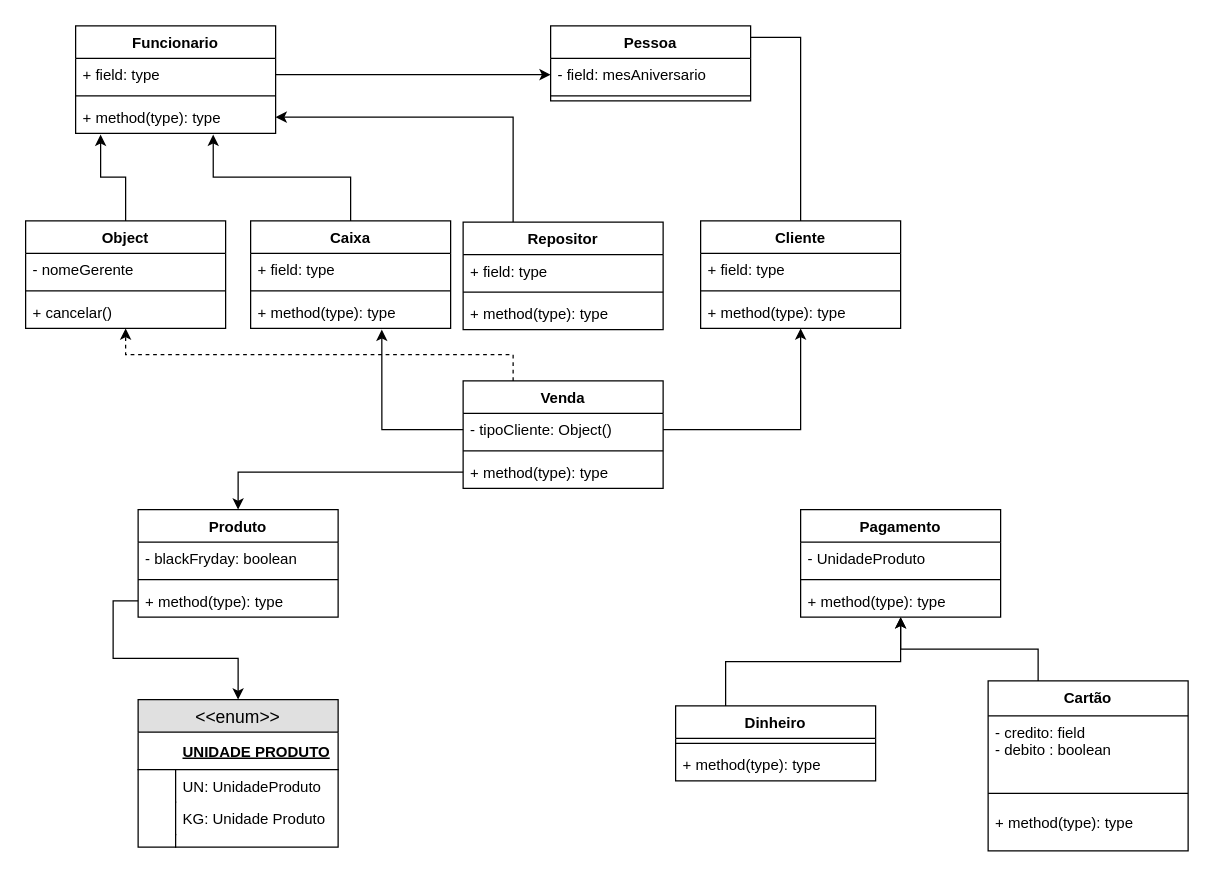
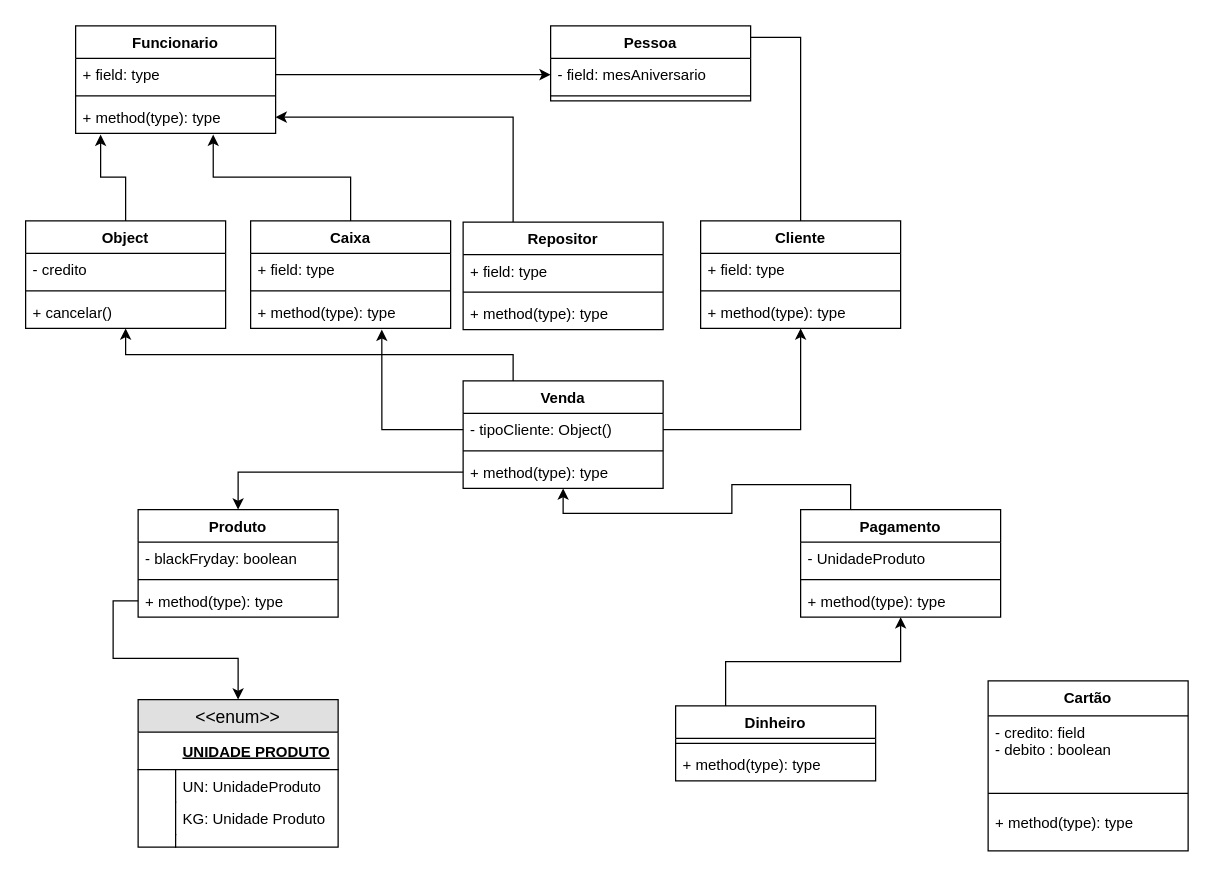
  <mxCell id="0" />
  <mxCell id="1" parent="0" />
  <mxCell id="2" value="Funcionario" style="swimlane;fontStyle=1;align=center;verticalAlign=top;childLayout=stackLayout;horizontal=1;startSize=26;horizontalStack=0;resizeParent=1;resizeParentMax=0;resizeLast=0;collapsible=1;marginBottom=0;" vertex="1" parent="1"><mxGeometry x="60" y="20" width="160" height="86" as="geometry" /></mxCell>
  <mxCell id="3" value="+ field: type" style="text;strokeColor=none;fillColor=none;align=left;verticalAlign=top;spacingLeft=4;spacingRight=4;overflow=hidden;rotatable=0;points=[[0,0.5],[1,0.5]];portConstraint=eastwest;" vertex="1" parent="2"><mxGeometry y="26" width="160" height="26" as="geometry" /></mxCell>
  <mxCell id="4" value="" style="line;strokeWidth=1;fillColor=none;align=left;verticalAlign=middle;spacingTop=-1;spacingLeft=3;spacingRight=3;rotatable=0;labelPosition=right;points=[];portConstraint=eastwest;" vertex="1" parent="2"><mxGeometry y="52" width="160" height="8" as="geometry" /></mxCell>
  <mxCell id="5" value="+ method(type): type" style="text;strokeColor=none;fillColor=none;align=left;verticalAlign=top;spacingLeft=4;spacingRight=4;overflow=hidden;rotatable=0;points=[[0,0.5],[1,0.5]];portConstraint=eastwest;" vertex="1" parent="2"><mxGeometry y="60" width="160" height="26" as="geometry" /></mxCell>
  <mxCell id="6" style="edgeStyle=orthogonalEdgeStyle;rounded=0;orthogonalLoop=1;jettySize=auto;html=1;exitX=0.5;exitY=0;exitDx=0;exitDy=0;entryX=0.688;entryY=1.038;entryDx=0;entryDy=0;entryPerimeter=0;" edge="1" parent="1" source="7" target="5"><mxGeometry relative="1" as="geometry" /></mxCell>
  <mxCell id="7" value="Caixa" style="swimlane;fontStyle=1;align=center;verticalAlign=top;childLayout=stackLayout;horizontal=1;startSize=26;horizontalStack=0;resizeParent=1;resizeParentMax=0;resizeLast=0;collapsible=1;marginBottom=0;" vertex="1" parent="1"><mxGeometry x="200" y="176" width="160" height="86" as="geometry" /></mxCell>
  <mxCell id="8" value="+ field: type" style="text;strokeColor=none;fillColor=none;align=left;verticalAlign=top;spacingLeft=4;spacingRight=4;overflow=hidden;rotatable=0;points=[[0,0.5],[1,0.5]];portConstraint=eastwest;" vertex="1" parent="7"><mxGeometry y="26" width="160" height="26" as="geometry" /></mxCell>
  <mxCell id="9" value="" style="line;strokeWidth=1;fillColor=none;align=left;verticalAlign=middle;spacingTop=-1;spacingLeft=3;spacingRight=3;rotatable=0;labelPosition=right;points=[];portConstraint=eastwest;" vertex="1" parent="7"><mxGeometry y="52" width="160" height="8" as="geometry" /></mxCell>
  <mxCell id="10" value="+ method(type): type" style="text;strokeColor=none;fillColor=none;align=left;verticalAlign=top;spacingLeft=4;spacingRight=4;overflow=hidden;rotatable=0;points=[[0,0.5],[1,0.5]];portConstraint=eastwest;" vertex="1" parent="7"><mxGeometry y="60" width="160" height="26" as="geometry" /></mxCell>
  <mxCell id="11" value="Produto&#10;" style="swimlane;fontStyle=1;align=center;verticalAlign=top;childLayout=stackLayout;horizontal=1;startSize=26;horizontalStack=0;resizeParent=1;resizeParentMax=0;resizeLast=0;collapsible=1;marginBottom=0;" vertex="1" parent="1"><mxGeometry x="110" y="407" width="160" height="86" as="geometry" /></mxCell>
  <mxCell id="12" value="- blackFryday: boolean" style="text;strokeColor=none;fillColor=none;align=left;verticalAlign=top;spacingLeft=4;spacingRight=4;overflow=hidden;rotatable=0;points=[[0,0.5],[1,0.5]];portConstraint=eastwest;" vertex="1" parent="11"><mxGeometry y="26" width="160" height="26" as="geometry" /></mxCell>
  <mxCell id="13" value="" style="line;strokeWidth=1;fillColor=none;align=left;verticalAlign=middle;spacingTop=-1;spacingLeft=3;spacingRight=3;rotatable=0;labelPosition=right;points=[];portConstraint=eastwest;" vertex="1" parent="11"><mxGeometry y="52" width="160" height="8" as="geometry" /></mxCell>
  <mxCell id="14" value="+ method(type): type" style="text;strokeColor=none;fillColor=none;align=left;verticalAlign=top;spacingLeft=4;spacingRight=4;overflow=hidden;rotatable=0;points=[[0,0.5],[1,0.5]];portConstraint=eastwest;" vertex="1" parent="11"><mxGeometry y="60" width="160" height="26" as="geometry" /></mxCell>
  <mxCell id="15" style="edgeStyle=orthogonalEdgeStyle;rounded=0;orthogonalLoop=1;jettySize=auto;html=1;exitX=0.25;exitY=0;exitDx=0;exitDy=0;" edge="1" parent="1" source="16" target="5"><mxGeometry relative="1" as="geometry" /></mxCell>
  <mxCell id="16" value="Repositor&#10;" style="swimlane;fontStyle=1;align=center;verticalAlign=top;childLayout=stackLayout;horizontal=1;startSize=26;horizontalStack=0;resizeParent=1;resizeParentMax=0;resizeLast=0;collapsible=1;marginBottom=0;" vertex="1" parent="1"><mxGeometry x="370" y="177" width="160" height="86" as="geometry" /></mxCell>
  <mxCell id="17" value="+ field: type" style="text;strokeColor=none;fillColor=none;align=left;verticalAlign=top;spacingLeft=4;spacingRight=4;overflow=hidden;rotatable=0;points=[[0,0.5],[1,0.5]];portConstraint=eastwest;" vertex="1" parent="16"><mxGeometry y="26" width="160" height="26" as="geometry" /></mxCell>
  <mxCell id="18" value="" style="line;strokeWidth=1;fillColor=none;align=left;verticalAlign=middle;spacingTop=-1;spacingLeft=3;spacingRight=3;rotatable=0;labelPosition=right;points=[];portConstraint=eastwest;" vertex="1" parent="16"><mxGeometry y="52" width="160" height="8" as="geometry" /></mxCell>
  <mxCell id="19" value="+ method(type): type" style="text;strokeColor=none;fillColor=none;align=left;verticalAlign=top;spacingLeft=4;spacingRight=4;overflow=hidden;rotatable=0;points=[[0,0.5],[1,0.5]];portConstraint=eastwest;" vertex="1" parent="16"><mxGeometry y="60" width="160" height="26" as="geometry" /></mxCell>
  <mxCell id="20" style="edgeStyle=orthogonalEdgeStyle;rounded=0;orthogonalLoop=1;jettySize=auto;html=1;exitX=0.5;exitY=0;exitDx=0;exitDy=0;entryX=0.994;entryY=0.151;entryDx=0;entryDy=0;entryPerimeter=0;" edge="1" parent="1" source="21" target="30"><mxGeometry relative="1" as="geometry" /></mxCell>
  <mxCell id="21" value="Cliente&#10;" style="swimlane;fontStyle=1;align=center;verticalAlign=top;childLayout=stackLayout;horizontal=1;startSize=26;horizontalStack=0;resizeParent=1;resizeParentMax=0;resizeLast=0;collapsible=1;marginBottom=0;" vertex="1" parent="1"><mxGeometry x="560" y="176" width="160" height="86" as="geometry" /></mxCell>
  <mxCell id="22" value="+ field: type" style="text;strokeColor=none;fillColor=none;align=left;verticalAlign=top;spacingLeft=4;spacingRight=4;overflow=hidden;rotatable=0;points=[[0,0.5],[1,0.5]];portConstraint=eastwest;" vertex="1" parent="21"><mxGeometry y="26" width="160" height="26" as="geometry" /></mxCell>
  <mxCell id="23" value="" style="line;strokeWidth=1;fillColor=none;align=left;verticalAlign=middle;spacingTop=-1;spacingLeft=3;spacingRight=3;rotatable=0;labelPosition=right;points=[];portConstraint=eastwest;" vertex="1" parent="21"><mxGeometry y="52" width="160" height="8" as="geometry" /></mxCell>
  <mxCell id="24" value="+ method(type): type" style="text;strokeColor=none;fillColor=none;align=left;verticalAlign=top;spacingLeft=4;spacingRight=4;overflow=hidden;rotatable=0;points=[[0,0.5],[1,0.5]];portConstraint=eastwest;" vertex="1" parent="21"><mxGeometry y="60" width="160" height="26" as="geometry" /></mxCell>
- <mxCell id="25" style="edgeStyle=orthogonalEdgeStyle;rounded=0;orthogonalLoop=1;jettySize=auto;html=1;exitX=0.25;exitY=0;exitDx=0;exitDy=0;dashed=1;" edge="1" parent="1" source="26" target="34"><mxGeometry relative="1" as="geometry" /></mxCell>
+ <mxCell id="25" style="edgeStyle=orthogonalEdgeStyle;rounded=0;orthogonalLoop=1;jettySize=auto;html=1;exitX=0.25;exitY=0;exitDx=0;exitDy=0;" edge="1" parent="1" source="26" target="34"><mxGeometry relative="1" as="geometry" /></mxCell>
  <mxCell id="26" value="Venda" style="swimlane;fontStyle=1;align=center;verticalAlign=top;childLayout=stackLayout;horizontal=1;startSize=26;horizontalStack=0;resizeParent=1;resizeParentMax=0;resizeLast=0;collapsible=1;marginBottom=0;" vertex="1" parent="1"><mxGeometry x="370" y="304" width="160" height="86" as="geometry" /></mxCell>
  <mxCell id="27" value="- tipoCliente: Object()" style="text;strokeColor=none;fillColor=none;align=left;verticalAlign=top;spacingLeft=4;spacingRight=4;overflow=hidden;rotatable=0;points=[[0,0.5],[1,0.5]];portConstraint=eastwest;" vertex="1" parent="26"><mxGeometry y="26" width="160" height="26" as="geometry" /></mxCell>
  <mxCell id="28" value="" style="line;strokeWidth=1;fillColor=none;align=left;verticalAlign=middle;spacingTop=-1;spacingLeft=3;spacingRight=3;rotatable=0;labelPosition=right;points=[];portConstraint=eastwest;" vertex="1" parent="26"><mxGeometry y="52" width="160" height="8" as="geometry" /></mxCell>
  <mxCell id="29" value="+ method(type): type" style="text;strokeColor=none;fillColor=none;align=left;verticalAlign=top;spacingLeft=4;spacingRight=4;overflow=hidden;rotatable=0;points=[[0,0.5],[1,0.5]];portConstraint=eastwest;" vertex="1" parent="26"><mxGeometry y="60" width="160" height="26" as="geometry" /></mxCell>
  <mxCell id="30" value="Pessoa&#10;" style="swimlane;fontStyle=1;align=center;verticalAlign=top;childLayout=stackLayout;horizontal=1;startSize=26;horizontalStack=0;resizeParent=1;resizeParentMax=0;resizeLast=0;collapsible=1;marginBottom=0;" vertex="1" parent="1"><mxGeometry x="440" y="20" width="160" height="60" as="geometry" /></mxCell>
  <mxCell id="31" value="- field: mesAniversario&#10;&#10;" style="text;strokeColor=none;fillColor=none;align=left;verticalAlign=top;spacingLeft=4;spacingRight=4;overflow=hidden;rotatable=0;points=[[0,0.5],[1,0.5]];portConstraint=eastwest;" vertex="1" parent="30"><mxGeometry y="26" width="160" height="26" as="geometry" /></mxCell>
  <mxCell id="32" value="" style="line;strokeWidth=1;fillColor=none;align=left;verticalAlign=middle;spacingTop=-1;spacingLeft=3;spacingRight=3;rotatable=0;labelPosition=right;points=[];portConstraint=eastwest;" vertex="1" parent="30"><mxGeometry y="52" width="160" height="8" as="geometry" /></mxCell>
  <mxCell id="33" style="edgeStyle=orthogonalEdgeStyle;rounded=0;orthogonalLoop=1;jettySize=auto;html=1;exitX=0.5;exitY=0;exitDx=0;exitDy=0;entryX=0.125;entryY=1.038;entryDx=0;entryDy=0;entryPerimeter=0;" edge="1" parent="1" source="34" target="5"><mxGeometry relative="1" as="geometry" /></mxCell>
  <mxCell id="34" value="Object&#10;&#10;" style="swimlane;fontStyle=1;align=center;verticalAlign=top;childLayout=stackLayout;horizontal=1;startSize=26;horizontalStack=0;resizeParent=1;resizeParentMax=0;resizeLast=0;collapsible=1;marginBottom=0;" vertex="1" parent="1"><mxGeometry y="176" width="160" height="86" as="geometry" x="20" /></mxCell>
- <mxCell id="35" value="- nomeGerente" style="text;strokeColor=none;fillColor=none;align=left;verticalAlign=top;spacingLeft=4;spacingRight=4;overflow=hidden;rotatable=0;points=[[0,0.5],[1,0.5]];portConstraint=eastwest;" vertex="1" parent="34"><mxGeometry y="26" width="160" height="26" as="geometry" /></mxCell>
+ <mxCell id="35" value="- credito" style="text;strokeColor=none;fillColor=none;align=left;verticalAlign=top;spacingLeft=4;spacingRight=4;overflow=hidden;rotatable=0;points=[[0,0.5],[1,0.5]];portConstraint=eastwest;" vertex="1" parent="34"><mxGeometry y="26" width="160" height="26" as="geometry" /></mxCell>
  <mxCell id="36" value="" style="line;strokeWidth=1;fillColor=none;align=left;verticalAlign=middle;spacingTop=-1;spacingLeft=3;spacingRight=3;rotatable=0;labelPosition=right;points=[];portConstraint=eastwest;" vertex="1" parent="34"><mxGeometry y="52" width="160" height="8" as="geometry" /></mxCell>
  <mxCell id="37" value="+ cancelar()" style="text;strokeColor=none;fillColor=none;align=left;verticalAlign=top;spacingLeft=4;spacingRight=4;overflow=hidden;rotatable=0;points=[[0,0.5],[1,0.5]];portConstraint=eastwest;" vertex="1" parent="34"><mxGeometry y="60" width="160" height="26" as="geometry" /></mxCell>
  <mxCell id="38" style="edgeStyle=orthogonalEdgeStyle;rounded=0;orthogonalLoop=1;jettySize=auto;html=1;exitX=1;exitY=0.5;exitDx=0;exitDy=0;entryX=0;entryY=0.5;entryDx=0;entryDy=0;" edge="1" parent="1" source="3" target="31"><mxGeometry relative="1" as="geometry" /></mxCell>
  <mxCell id="39" style="edgeStyle=orthogonalEdgeStyle;rounded=0;orthogonalLoop=1;jettySize=auto;html=1;exitX=0;exitY=0.5;exitDx=0;exitDy=0;entryX=0.656;entryY=1.038;entryDx=0;entryDy=0;entryPerimeter=0;" edge="1" parent="1" source="27" target="10"><mxGeometry relative="1" as="geometry" /></mxCell>
  <mxCell id="40" style="edgeStyle=orthogonalEdgeStyle;rounded=0;orthogonalLoop=1;jettySize=auto;html=1;exitX=0;exitY=0.5;exitDx=0;exitDy=0;" edge="1" parent="1" source="29" target="11"><mxGeometry relative="1" as="geometry" /></mxCell>
  <mxCell id="41" value="&lt;&lt;enum&gt;&gt;" style="swimlane;fontStyle=0;childLayout=stackLayout;horizontal=1;startSize=26;fillColor=#e0e0e0;horizontalStack=0;resizeParent=1;resizeParentMax=0;resizeLast=0;collapsible=1;marginBottom=0;swimlaneFillColor=#ffffff;align=center;fontSize=14;" vertex="1" parent="1"><mxGeometry x="110" y="559" width="160" height="118" as="geometry" /></mxCell>
  <mxCell id="42" value="UNIDADE PRODUTO" style="shape=partialRectangle;top=0;left=0;right=0;bottom=1;align=left;verticalAlign=middle;fillColor=none;spacingLeft=34;spacingRight=4;overflow=hidden;rotatable=0;points=[[0,0.5],[1,0.5]];portConstraint=eastwest;dropTarget=0;fontStyle=5;fontSize=12;" vertex="1" parent="41"><mxGeometry y="26" width="160" height="30" as="geometry" /></mxCell>
  <mxCell id="43" value="UN: UnidadeProduto&#10;&#10;" style="shape=partialRectangle;top=0;left=0;right=0;bottom=0;align=left;verticalAlign=top;fillColor=none;spacingLeft=34;spacingRight=4;overflow=hidden;rotatable=0;points=[[0,0.5],[1,0.5]];portConstraint=eastwest;dropTarget=0;fontSize=12;" vertex="1" parent="41"><mxGeometry y="56" width="160" height="26" as="geometry" /></mxCell>
  <mxCell id="44" value="" style="shape=partialRectangle;top=0;left=0;bottom=0;fillColor=none;align=left;verticalAlign=top;spacingLeft=4;spacingRight=4;overflow=hidden;rotatable=0;points=[];portConstraint=eastwest;part=1;fontSize=12;" vertex="1" connectable="0" parent="43"><mxGeometry width="30" height="26" as="geometry" /></mxCell>
  <mxCell id="45" value="KG: Unidade Produto&#10;&#10;" style="shape=partialRectangle;top=0;left=0;right=0;bottom=0;align=left;verticalAlign=top;fillColor=none;spacingLeft=34;spacingRight=4;overflow=hidden;rotatable=0;points=[[0,0.5],[1,0.5]];portConstraint=eastwest;dropTarget=0;fontSize=12;" vertex="1" parent="41"><mxGeometry y="82" width="160" height="26" as="geometry" /></mxCell>
  <mxCell id="46" value="" style="shape=partialRectangle;top=0;left=0;bottom=0;fillColor=none;align=left;verticalAlign=top;spacingLeft=4;spacingRight=4;overflow=hidden;rotatable=0;points=[];portConstraint=eastwest;part=1;fontSize=12;" vertex="1" connectable="0" parent="45"><mxGeometry width="30" height="26" as="geometry" /></mxCell>
  <mxCell id="47" value="" style="shape=partialRectangle;top=0;left=0;right=0;bottom=0;align=left;verticalAlign=top;fillColor=none;spacingLeft=34;spacingRight=4;overflow=hidden;rotatable=0;points=[[0,0.5],[1,0.5]];portConstraint=eastwest;dropTarget=0;fontSize=12;" vertex="1" parent="41"><mxGeometry y="108" width="160" height="10" as="geometry" /></mxCell>
  <mxCell id="48" value="" style="shape=partialRectangle;top=0;left=0;bottom=0;fillColor=none;align=left;verticalAlign=top;spacingLeft=4;spacingRight=4;overflow=hidden;rotatable=0;points=[];portConstraint=eastwest;part=1;fontSize=12;" vertex="1" connectable="0" parent="47"><mxGeometry width="30" height="10" as="geometry" /></mxCell>
  <mxCell id="49" style="edgeStyle=orthogonalEdgeStyle;rounded=0;orthogonalLoop=1;jettySize=auto;html=1;exitX=0;exitY=0.5;exitDx=0;exitDy=0;" edge="1" parent="1" source="14" target="41"><mxGeometry relative="1" as="geometry" /></mxCell>
  <mxCell id="50" style="edgeStyle=orthogonalEdgeStyle;rounded=0;orthogonalLoop=1;jettySize=auto;html=1;exitX=1;exitY=0.5;exitDx=0;exitDy=0;" edge="1" parent="1" source="27" target="21"><mxGeometry relative="1" as="geometry" /></mxCell>
  <mxCell id="51" style="edgeStyle=orthogonalEdgeStyle;rounded=0;orthogonalLoop=1;jettySize=auto;html=1;exitX=0.25;exitY=0;exitDx=0;exitDy=0;" edge="1" parent="1" source="52" target="61"><mxGeometry relative="1" as="geometry" /></mxCell>
  <mxCell id="52" value="Dinheiro" style="swimlane;fontStyle=1;align=center;verticalAlign=top;childLayout=stackLayout;horizontal=1;startSize=26;horizontalStack=0;resizeParent=1;resizeParentMax=0;resizeLast=0;collapsible=1;marginBottom=0;" vertex="1" parent="1"><mxGeometry x="540" y="564" width="160" height="60" as="geometry" /></mxCell>
  <mxCell id="53" value="" style="line;strokeWidth=1;fillColor=none;align=left;verticalAlign=middle;spacingTop=-1;spacingLeft=3;spacingRight=3;rotatable=0;labelPosition=right;points=[];portConstraint=eastwest;" vertex="1" parent="52"><mxGeometry y="26" width="160" height="8" as="geometry" /></mxCell>
  <mxCell id="54" value="+ method(type): type" style="text;strokeColor=none;fillColor=none;align=left;verticalAlign=top;spacingLeft=4;spacingRight=4;overflow=hidden;rotatable=0;points=[[0,0.5],[1,0.5]];portConstraint=eastwest;" vertex="1" parent="52"><mxGeometry y="34" width="160" height="26" as="geometry" /></mxCell>
- <mxCell id="55" style="edgeStyle=orthogonalEdgeStyle;rounded=0;orthogonalLoop=1;jettySize=auto;html=1;exitX=0.25;exitY=0;exitDx=0;exitDy=0;" edge="1" parent="1" source="56" target="61"><mxGeometry relative="1" as="geometry" /></mxCell>
  <mxCell id="56" value="Cartão&#10;&#10;" style="swimlane;fontStyle=1;align=center;verticalAlign=top;childLayout=stackLayout;horizontal=1;startSize=28;horizontalStack=0;resizeParent=1;resizeParentMax=0;resizeLast=0;collapsible=1;marginBottom=0;" vertex="1" parent="1"><mxGeometry x="790" y="544" width="160" height="136" as="geometry" /></mxCell>
  <mxCell id="57" value="- credito: field&#10;- debito : boolean&#10;" style="text;strokeColor=none;fillColor=none;align=left;verticalAlign=top;spacingLeft=4;spacingRight=4;overflow=hidden;rotatable=0;points=[[0,0.5],[1,0.5]];portConstraint=eastwest;" vertex="1" parent="56"><mxGeometry y="28" width="160" height="52" as="geometry" /></mxCell>
  <mxCell id="58" value="" style="line;strokeWidth=1;fillColor=none;align=left;verticalAlign=middle;spacingTop=-1;spacingLeft=3;spacingRight=3;rotatable=0;labelPosition=right;points=[];portConstraint=eastwest;" vertex="1" parent="56"><mxGeometry y="80" width="160" height="20" as="geometry" /></mxCell>
  <mxCell id="59" value="+ method(type): type" style="text;strokeColor=none;fillColor=none;align=left;verticalAlign=top;spacingLeft=4;spacingRight=4;overflow=hidden;rotatable=0;points=[[0,0.5],[1,0.5]];portConstraint=eastwest;" vertex="1" parent="56"><mxGeometry y="100" width="160" height="36" as="geometry" /></mxCell>
+ <mxCell id="60" style="edgeStyle=orthogonalEdgeStyle;rounded=0;orthogonalLoop=1;jettySize=auto;html=1;exitX=0.25;exitY=0;exitDx=0;exitDy=0;" edge="1" parent="1" source="61" target="26"><mxGeometry relative="1" as="geometry" /></mxCell>
  <mxCell id="61" value="Pagamento&#10;" style="swimlane;fontStyle=1;align=center;verticalAlign=top;childLayout=stackLayout;horizontal=1;startSize=26;horizontalStack=0;resizeParent=1;resizeParentMax=0;resizeLast=0;collapsible=1;marginBottom=0;" vertex="1" parent="1"><mxGeometry x="640" y="407" width="160" height="86" as="geometry" /></mxCell>
  <mxCell id="62" value="- UnidadeProduto" style="text;strokeColor=none;fillColor=none;align=left;verticalAlign=top;spacingLeft=4;spacingRight=4;overflow=hidden;rotatable=0;points=[[0,0.5],[1,0.5]];portConstraint=eastwest;" vertex="1" parent="61"><mxGeometry y="26" width="160" height="26" as="geometry" /></mxCell>
  <mxCell id="63" value="" style="line;strokeWidth=1;fillColor=none;align=left;verticalAlign=middle;spacingTop=-1;spacingLeft=3;spacingRight=3;rotatable=0;labelPosition=right;points=[];portConstraint=eastwest;" vertex="1" parent="61"><mxGeometry y="52" width="160" height="8" as="geometry" /></mxCell>
  <mxCell id="64" value="+ method(type): type" style="text;strokeColor=none;fillColor=none;align=left;verticalAlign=top;spacingLeft=4;spacingRight=4;overflow=hidden;rotatable=0;points=[[0,0.5],[1,0.5]];portConstraint=eastwest;" vertex="1" parent="61"><mxGeometry y="60" width="160" height="26" as="geometry" /></mxCell>
